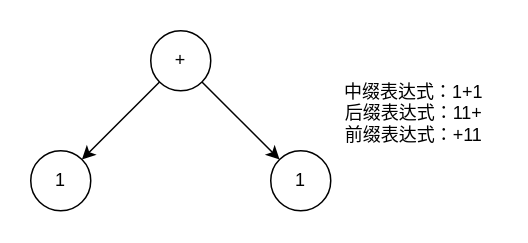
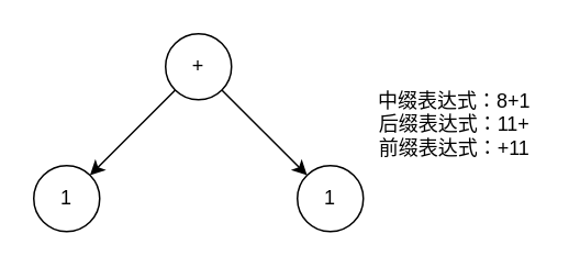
  <mxCell id="0" />
  <mxCell id="1" parent="0" />
  <mxCell id="2" style="rounded=0;orthogonalLoop=1;jettySize=auto;html=1;exitX=0;exitY=1;exitDx=0;exitDy=0;" edge="1" parent="1" source="4" target="5"><mxGeometry relative="1" as="geometry" /></mxCell>
  <mxCell id="3" style="edgeStyle=none;rounded=0;orthogonalLoop=1;jettySize=auto;html=1;exitX=1;exitY=1;exitDx=0;exitDy=0;" edge="1" parent="1" source="4" target="6"><mxGeometry relative="1" as="geometry" /></mxCell>
  <mxCell id="4" value="+" style="ellipse;whiteSpace=wrap;html=1;aspect=fixed;" vertex="1" parent="1"><mxGeometry x="100" y="20" width="40" height="40" as="geometry" /></mxCell>
  <mxCell id="5" value="1" style="ellipse;whiteSpace=wrap;html=1;aspect=fixed;" vertex="1" parent="1"><mxGeometry x="20" y="100" width="40" height="40" as="geometry" /></mxCell>
  <mxCell id="6" value="1" style="ellipse;whiteSpace=wrap;html=1;aspect=fixed;" vertex="1" parent="1"><mxGeometry x="180" y="100" width="40" height="40" as="geometry" /></mxCell>
- <mxCell id="7" value="&lt;div&gt;中缀表达式：1+1&lt;br&gt;&lt;/div&gt;&lt;div&gt;后缀表达式：11+&lt;/div&gt;&lt;div&gt;前缀表达式：+11&lt;br&gt;&lt;/div&gt;" style="text;html=1;align=center;verticalAlign=middle;resizable=0;points=[];autosize=1;strokeColor=none;fillColor=none;" vertex="1" parent="1"><mxGeometry x="220" y="50" width="110" height="50" as="geometry" /></mxCell>
+ <mxCell id="7" value="&lt;div&gt;中缀表达式：8+1&lt;br&gt;&lt;/div&gt;&lt;div&gt;后缀表达式：11+&lt;/div&gt;&lt;div&gt;前缀表达式：+11&lt;br&gt;&lt;/div&gt;" style="text;html=1;align=center;verticalAlign=middle;resizable=0;points=[];autosize=1;strokeColor=none;fillColor=none;" vertex="1" parent="1"><mxGeometry x="220" y="50" width="110" height="50" as="geometry" /></mxCell>
